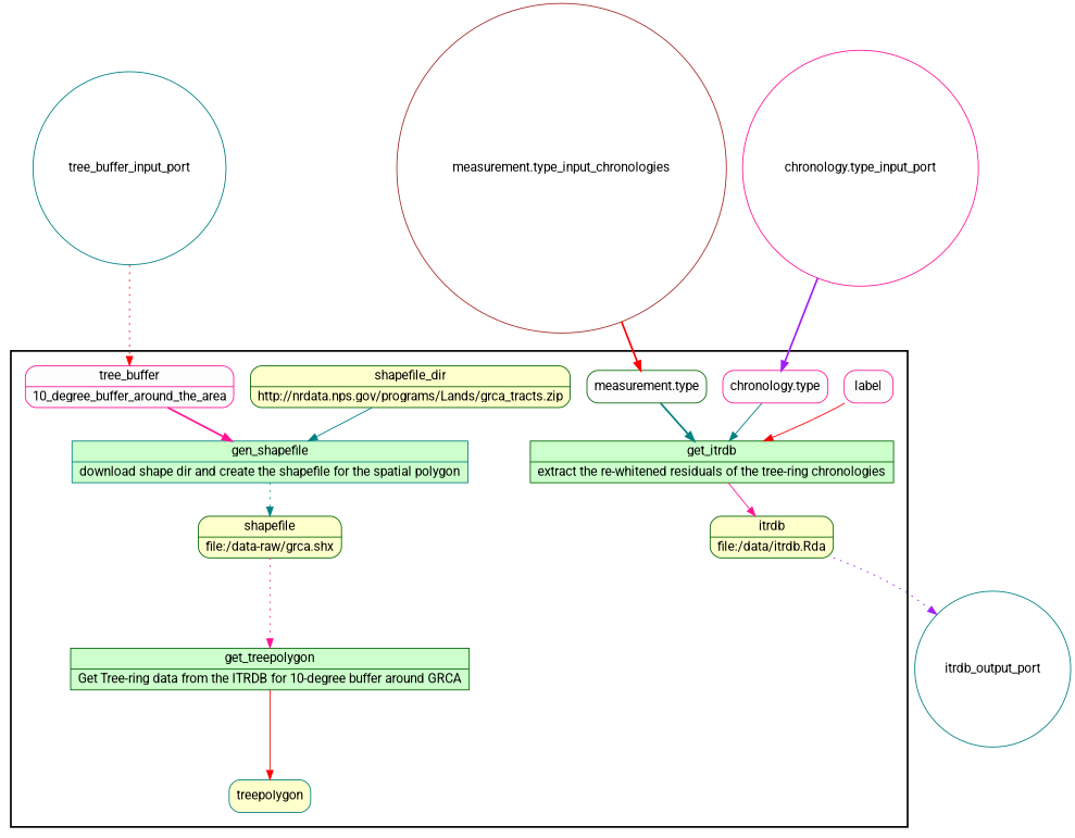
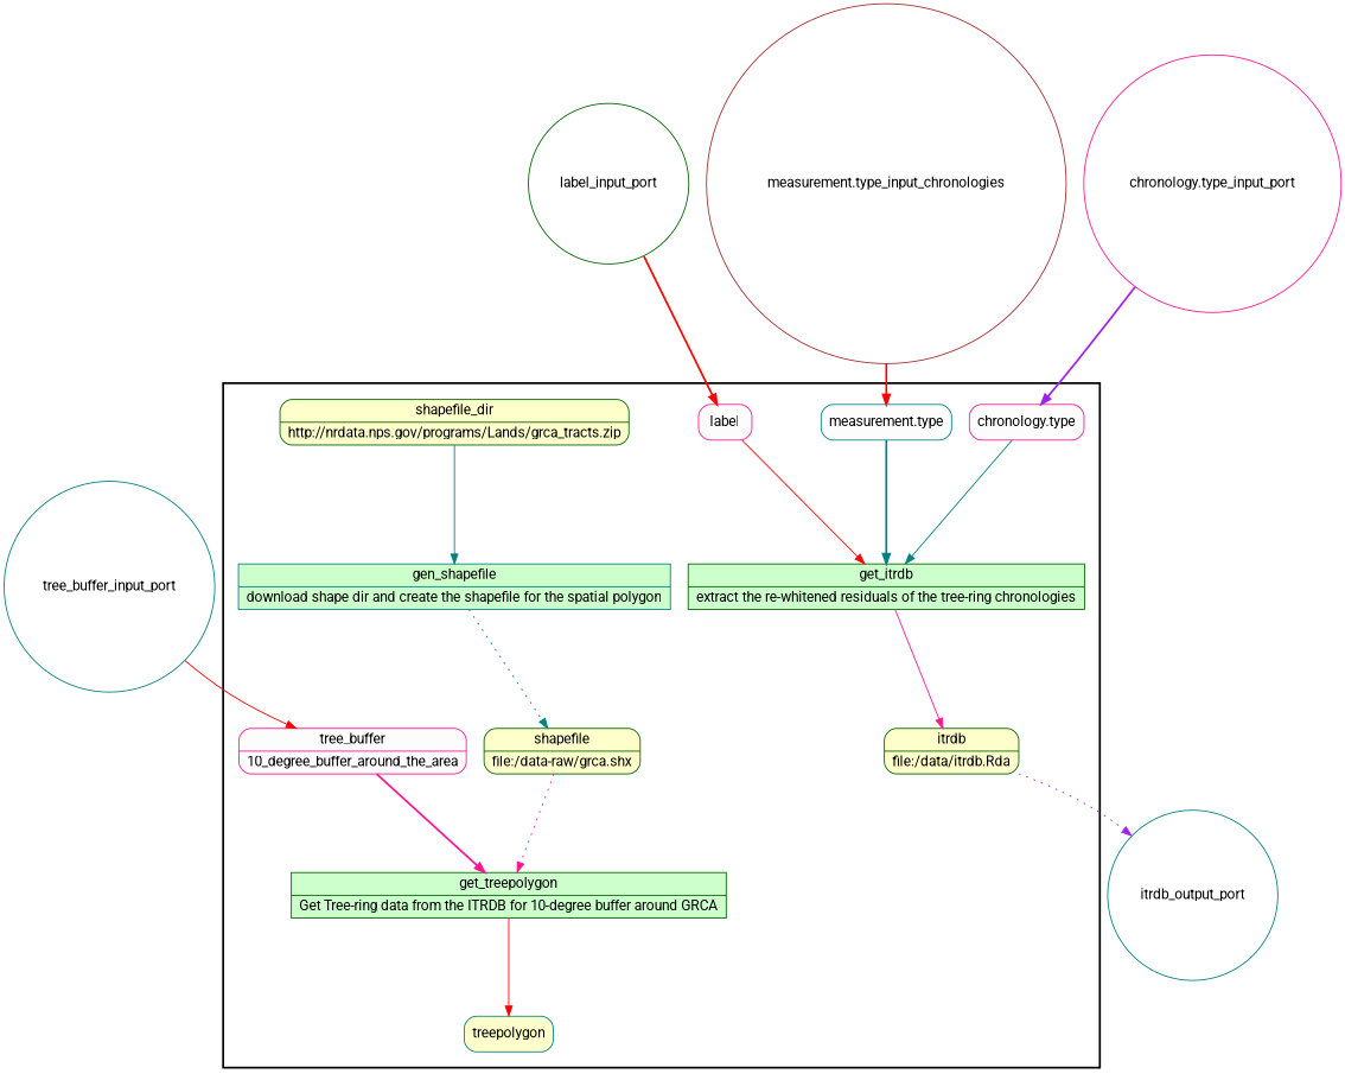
  digraph {
    fontname=Roboto
    fontsize=18
    labelloc=t
    rankdir=TB
    node [color=darkgreen fillcolor="#FFFFFF" fontname=Roboto peripheries=1 shape=record style="rounded,filled"]
    edge [color=red fontname=Roboto style=solid]
    n1 [color=teal fillcolor="#CCFFCC" label="{<f0> gen_shapefile |<f1> download shape dir and create the shapefile for the spatial polygon}" rankdir=LR style=filled]
    n2 [fillcolor="#FFFFCC" label="{<f0> shapefile |<f1> file\:/data-raw/grca.shx}" rankdir=LR]
    n3 [fillcolor="#CCFFCC" label="{<f0> get_treepolygon |<f1> Get Tree-ring data from the ITRDB for 10-degree buffer around GRCA}" rankdir=LR style=filled]
    treepolygon [color=teal fillcolor="#FFFFCC" shape=box]
    n5 [fillcolor="#CCFFCC" label="{<f0> get_itrdb |<f1> extract the re-whitened residuals of the tree-ring chronologies}" rankdir=LR style=filled]
    n6 [fillcolor="#FFFFCC" label="{<f0> itrdb |<f1> file\:/data/itrdb.Rda}" rankdir=LR]
    n7 [fillcolor="#FFFFCC" label="{<f0> shapefile_dir |<f1> http\://nrdata.nps.gov/programs/Lands/grca_tracts.zip}" rankdir=LR]
    n8 [color=deeppink fillcolor="#FCFCFC" label="{<f0> tree_buffer |<f1> 10_degree_buffer_around_the_area}" rankdir=LR]
    label [color=deeppink fillcolor="#FCFCFC" shape=box]
-   "measurement.type" [fillcolor="#FCFCFC" shape=box]
+   "measurement.type" [color=teal fillcolor="#FCFCFC" shape=box]
    "chronology.type" [color=deeppink fillcolor="#FCFCFC" shape=box]
    itrdb_output_port [color=teal shape=circle width=0.2]
    tree_buffer_input_port [color=teal shape=circle width=0.2]
+   label_input_port [shape=circle width=0.2]
    n15 [color=brown label="measurement.type_input_chronologies" shape=circle width=0.2]
    "chronology.type_input_port" [color=deeppink shape=circle width=0.2]
    subgraph cluster_1 {
      color=black
      penwidth=2
      subgraph cluster_2 {
        color=black
        penwidth=0
        n1
        n2
        n3
        treepolygon
        n5
        n6
        n7
        n8
        label
        "measurement.type"
        "chronology.type"
      }
    }
    n1 -> n2 [color=teal style=dotted]
    n2 -> n3 [color=deeppink style=dotted]
    n3 -> treepolygon
    n5 -> n6 [color=deeppink]
    n6 -> itrdb_output_port [color=purple style=dotted]
    n7 -> n1 [color=teal]
-   n8 -> n1 [color=deeppink style=bold]
+   n8 -> n3 [color=deeppink style=bold]
    label -> n5
    "measurement.type" -> n5 [color=teal style=bold]
    "chronology.type" -> n5 [color=teal]
-   tree_buffer_input_port -> n8 [style=dotted]
+   tree_buffer_input_port -> n8
+   label_input_port -> label [style=bold]
    n15 -> "measurement.type" [style=bold]
    "chronology.type_input_port" -> "chronology.type" [color=purple style=bold]
  }
